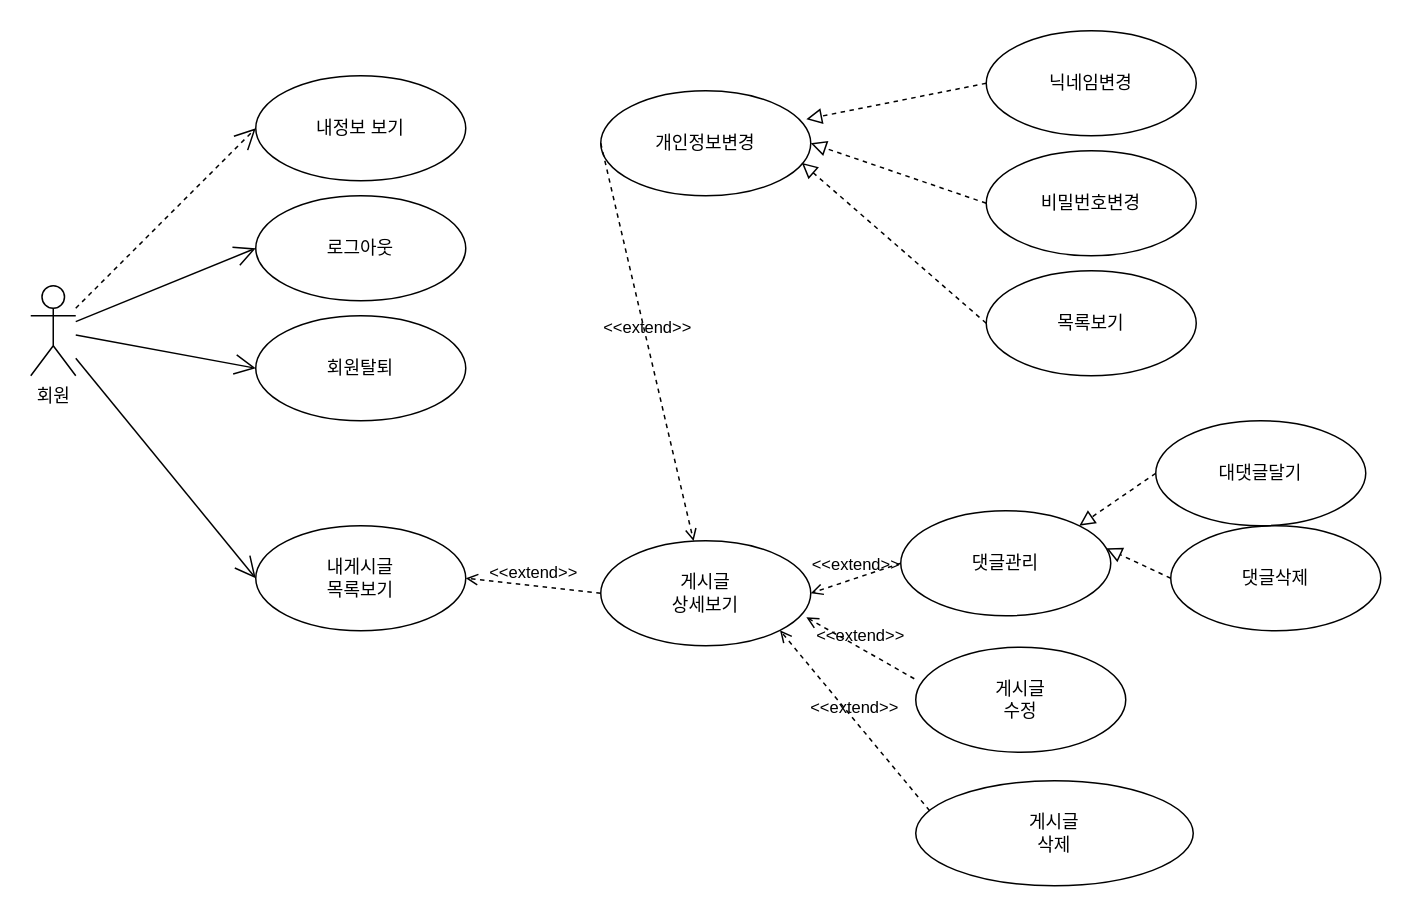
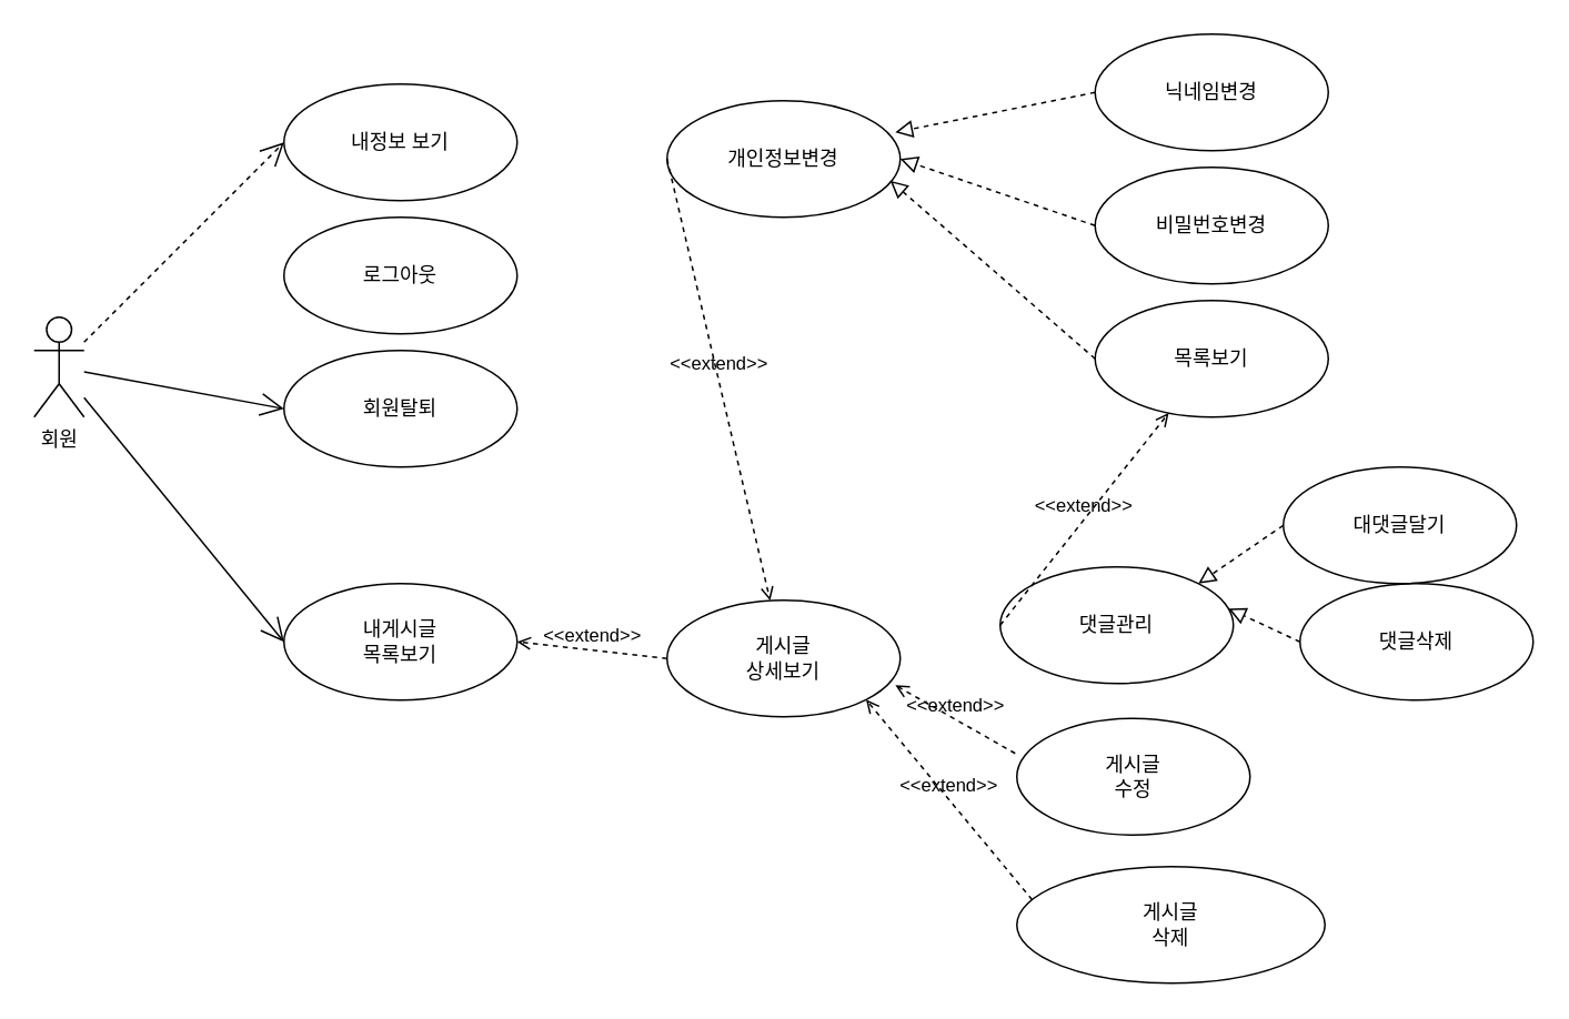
  <mxCell id="0" />
  <mxCell id="1" parent="0" />
  <mxCell id="2" value="회원" style="shape=umlActor;verticalLabelPosition=bottom;verticalAlign=top;html=1;outlineConnect=0;" parent="1" vertex="1"><mxGeometry x="20" y="190" width="30" height="60" as="geometry" /></mxCell>
  <mxCell id="3" value="로그아웃" style="ellipse;whiteSpace=wrap;html=1;" parent="1" vertex="1"><mxGeometry x="170" y="130" width="140" height="70" as="geometry" /></mxCell>
  <mxCell id="4" value="회원탈퇴" style="ellipse;whiteSpace=wrap;html=1;" parent="1" vertex="1"><mxGeometry x="170" y="210" width="140" height="70" as="geometry" /></mxCell>
  <mxCell id="5" value="닉네임변경" style="ellipse;whiteSpace=wrap;html=1;" parent="1" vertex="1"><mxGeometry x="657" y="20" width="140" height="70" as="geometry" /></mxCell>
  <mxCell id="6" value="비밀번호변경" style="ellipse;whiteSpace=wrap;html=1;" parent="1" vertex="1"><mxGeometry x="657" y="100" width="140" height="70" as="geometry" /></mxCell>
  <mxCell id="7" value="목록보기" style="ellipse;whiteSpace=wrap;html=1;" parent="1" vertex="1"><mxGeometry x="657" y="180" width="140" height="70" as="geometry" /></mxCell>
  <mxCell id="8" value="개인정보변경" style="ellipse;whiteSpace=wrap;html=1;" parent="1" vertex="1"><mxGeometry x="400" y="60" width="140" height="70" as="geometry" /></mxCell>
  <mxCell id="9" value="내게시글&lt;br&gt;목록보기" style="ellipse;whiteSpace=wrap;html=1;" parent="1" vertex="1"><mxGeometry x="170" y="350" width="140" height="70" as="geometry" /></mxCell>
  <mxCell id="10" value="게시글&lt;br&gt;수정" style="ellipse;whiteSpace=wrap;html=1;" parent="1" vertex="1"><mxGeometry x="610" y="431" width="140" height="70" as="geometry" /></mxCell>
  <mxCell id="11" value="게시글&lt;br&gt;삭제" style="ellipse;whiteSpace=wrap;html=1;" parent="1" vertex="1"><mxGeometry x="610" y="520" width="185" height="70" as="geometry" /></mxCell>
  <mxCell id="12" value="게시글&lt;br&gt;상세보기" style="ellipse;whiteSpace=wrap;html=1;" parent="1" vertex="1"><mxGeometry x="400" y="360" width="140" height="70" as="geometry" /></mxCell>
  <mxCell id="13" value="댓글관리" style="ellipse;whiteSpace=wrap;html=1;" parent="1" vertex="1"><mxGeometry x="600" y="340" width="140" height="70" as="geometry" /></mxCell>
  <mxCell id="14" value="댓글삭제" style="ellipse;whiteSpace=wrap;html=1;" parent="1" vertex="1"><mxGeometry x="780" y="350" width="140" height="70" as="geometry" /></mxCell>
  <mxCell id="15" value="대댓글달기" style="ellipse;whiteSpace=wrap;html=1;" parent="1" vertex="1"><mxGeometry x="770" y="280" width="140" height="70" as="geometry" /></mxCell>
  <mxCell id="16" value="" style="endArrow=block;startArrow=none;endFill=0;startFill=0;endSize=8;html=1;verticalAlign=bottom;dashed=1;labelBackgroundColor=none;rounded=0;entryX=0.979;entryY=0.271;entryDx=0;entryDy=0;exitX=0;exitY=0.5;exitDx=0;exitDy=0;entryPerimeter=0;" parent="1" source="5" target="8" edge="1"><mxGeometry width="160" relative="1" as="geometry"><mxPoint x="507" y="320" as="sourcePoint" /><mxPoint x="667" y="320" as="targetPoint" /></mxGeometry></mxCell>
  <mxCell id="17" value="" style="endArrow=block;startArrow=none;endFill=0;startFill=0;endSize=8;html=1;verticalAlign=bottom;dashed=1;labelBackgroundColor=none;rounded=0;entryX=1;entryY=0.5;entryDx=0;entryDy=0;exitX=0;exitY=0.5;exitDx=0;exitDy=0;" parent="1" source="6" target="8" edge="1"><mxGeometry width="160" relative="1" as="geometry"><mxPoint x="667" y="45" as="sourcePoint" /><mxPoint x="524" y="49" as="targetPoint" /></mxGeometry></mxCell>
  <mxCell id="18" value="" style="endArrow=block;startArrow=none;endFill=0;startFill=0;endSize=8;html=1;verticalAlign=bottom;dashed=1;labelBackgroundColor=none;rounded=0;entryX=0.957;entryY=0.686;entryDx=0;entryDy=0;exitX=0;exitY=0.5;exitDx=0;exitDy=0;entryPerimeter=0;" parent="1" source="7" target="8" edge="1"><mxGeometry width="160" relative="1" as="geometry"><mxPoint x="667" y="125" as="sourcePoint" /><mxPoint x="527" y="65" as="targetPoint" /></mxGeometry></mxCell>
- <mxCell id="19" value="" style="endArrow=open;endFill=1;endSize=12;html=1;rounded=0;entryX=0;entryY=0.5;entryDx=0;entryDy=0;" parent="1" source="2" target="3" edge="1"><mxGeometry width="160" relative="1" as="geometry"><mxPoint x="300" y="350" as="sourcePoint" /><mxPoint x="460" y="350" as="targetPoint" /></mxGeometry></mxCell>
  <mxCell id="20" value="" style="endArrow=open;endFill=1;endSize=12;html=1;rounded=0;entryX=0;entryY=0.5;entryDx=0;entryDy=0;dashed=1;" parent="1" source="2" target="29" edge="1"><mxGeometry width="160" relative="1" as="geometry"><mxPoint x="300" y="350" as="sourcePoint" /><mxPoint x="460" y="350" as="targetPoint" /></mxGeometry></mxCell>
  <mxCell id="21" value="" style="endArrow=open;endFill=1;endSize=12;html=1;rounded=0;entryX=0;entryY=0.5;entryDx=0;entryDy=0;" parent="1" source="2" target="4" edge="1"><mxGeometry width="160" relative="1" as="geometry"><mxPoint x="90" y="245" as="sourcePoint" /><mxPoint x="180" y="175" as="targetPoint" /></mxGeometry></mxCell>
  <mxCell id="22" value="" style="endArrow=open;endFill=1;endSize=12;html=1;rounded=0;entryX=0;entryY=0.5;entryDx=0;entryDy=0;" parent="1" source="2" target="9" edge="1"><mxGeometry width="160" relative="1" as="geometry"><mxPoint x="60" y="233" as="sourcePoint" /><mxPoint x="180" y="255" as="targetPoint" /></mxGeometry></mxCell>
  <mxCell id="23" value="" style="endArrow=block;startArrow=none;endFill=0;startFill=0;endSize=8;html=1;verticalAlign=bottom;dashed=1;labelBackgroundColor=none;rounded=0;exitX=0;exitY=0.5;exitDx=0;exitDy=0;" parent="1" source="15" edge="1"><mxGeometry width="160" relative="1" as="geometry"><mxPoint x="460" y="235" as="sourcePoint" /><mxPoint x="719" y="350" as="targetPoint" /></mxGeometry></mxCell>
  <mxCell id="24" value="" style="endArrow=block;startArrow=none;endFill=0;startFill=0;endSize=8;html=1;verticalAlign=bottom;dashed=1;labelBackgroundColor=none;rounded=0;entryX=0.979;entryY=0.357;entryDx=0;entryDy=0;exitX=0;exitY=0.5;exitDx=0;exitDy=0;entryPerimeter=0;" parent="1" source="14" target="13" edge="1"><mxGeometry width="160" relative="1" as="geometry"><mxPoint x="780" y="325" as="sourcePoint" /><mxPoint x="729" y="360" as="targetPoint" /></mxGeometry></mxCell>
  <mxCell id="25" value="&amp;lt;&amp;lt;extend&amp;gt;&amp;gt;" style="html=1;verticalAlign=bottom;labelBackgroundColor=none;endArrow=open;endFill=0;dashed=1;rounded=0;entryX=1;entryY=0.5;entryDx=0;entryDy=0;exitX=0;exitY=0.5;exitDx=0;exitDy=0;" parent="1" source="12" target="9" edge="1"><mxGeometry width="160" relative="1" as="geometry"><mxPoint x="300" y="350" as="sourcePoint" /><mxPoint x="460" y="350" as="targetPoint" /></mxGeometry></mxCell>
- <mxCell id="26" value="&amp;lt;&amp;lt;extend&amp;gt;&amp;gt;" style="html=1;verticalAlign=bottom;labelBackgroundColor=none;endArrow=open;endFill=0;dashed=1;rounded=0;entryX=1;entryY=0.5;entryDx=0;entryDy=0;exitX=0;exitY=0.5;exitDx=0;exitDy=0;" parent="1" source="13" target="12" edge="1"><mxGeometry width="160" relative="1" as="geometry"><mxPoint x="410" y="405" as="sourcePoint" /><mxPoint x="320" y="395" as="targetPoint" /></mxGeometry></mxCell>
+ <mxCell id="26" value="&amp;lt;&amp;lt;extend&amp;gt;&amp;gt;" style="html=1;verticalAlign=bottom;labelBackgroundColor=none;endArrow=open;endFill=0;dashed=1;rounded=0;exitX=0;exitY=0.5;exitDx=0;exitDy=0;" parent="1" source="13" target="7" edge="1"><mxGeometry width="160" relative="1" as="geometry"><mxPoint x="410" y="405" as="sourcePoint" /><mxPoint x="320" y="395" as="targetPoint" /></mxGeometry></mxCell>
  <mxCell id="27" value="&amp;lt;&amp;lt;extend&amp;gt;&amp;gt;" style="html=1;verticalAlign=bottom;labelBackgroundColor=none;endArrow=open;endFill=0;dashed=1;rounded=0;entryX=0.979;entryY=0.729;entryDx=0;entryDy=0;exitX=-0.007;exitY=0.3;exitDx=0;exitDy=0;exitPerimeter=0;entryPerimeter=0;" parent="1" source="10" target="12" edge="1"><mxGeometry width="160" relative="1" as="geometry"><mxPoint x="610" y="385" as="sourcePoint" /><mxPoint x="550" y="405" as="targetPoint" /></mxGeometry></mxCell>
  <mxCell id="28" value="&amp;lt;&amp;lt;extend&amp;gt;&amp;gt;" style="html=1;verticalAlign=bottom;labelBackgroundColor=none;endArrow=open;endFill=0;dashed=1;rounded=0;entryX=1;entryY=1;entryDx=0;entryDy=0;exitX=0.05;exitY=0.286;exitDx=0;exitDy=0;exitPerimeter=0;" parent="1" source="11" target="12" edge="1"><mxGeometry width="160" relative="1" as="geometry"><mxPoint x="619" y="471" as="sourcePoint" /><mxPoint x="547" y="421" as="targetPoint" /></mxGeometry></mxCell>
  <mxCell id="29" value="내정보 보기" style="ellipse;whiteSpace=wrap;html=1;" vertex="1" parent="1"><mxGeometry x="170" y="50" width="140" height="70" as="geometry" /></mxCell>
  <mxCell id="30" value="&amp;lt;&amp;lt;extend&amp;gt;&amp;gt;" style="html=1;verticalAlign=bottom;labelBackgroundColor=none;endArrow=open;endFill=0;dashed=1;rounded=0;exitX=0;exitY=0.5;exitDx=0;exitDy=0;" edge="1" parent="1" source="8" target="12"><mxGeometry width="160" relative="1" as="geometry"><mxPoint x="610" y="385" as="sourcePoint" /><mxPoint x="550" y="405" as="targetPoint" /></mxGeometry></mxCell>
